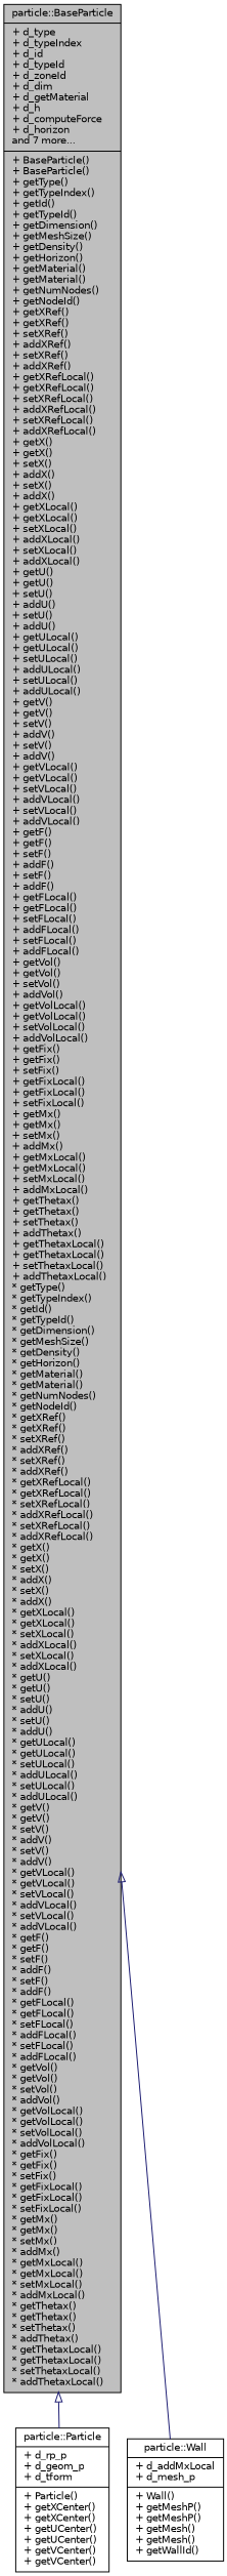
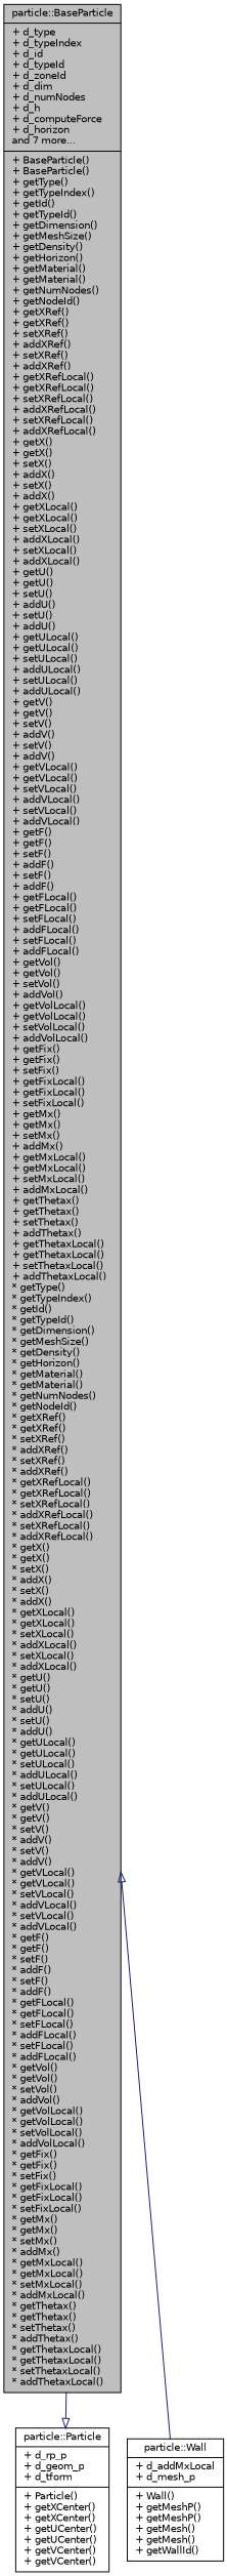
  digraph {
    node [color=black fillcolor=white fontname=Helvetica fontsize=10 shape=record style=filled]
    edge [arrowtail=onormal color=midnightblue dir=back fontname=Helvetica fontsize=10 labelfontname=Helvetica labelfontsize=10 style=solid]
-   n1 [fillcolor=grey75 fontcolor=black height=0.2 label="{particle::BaseParticle\n|+ d_type\l+ d_typeIndex\l+ d_id\l+ d_typeId\l+ d_zoneId\l+ d_dim\l+ d_getMaterial\l+ d_h\l+ d_computeForce\l+ d_horizon\land 7 more...\l|+ BaseParticle()\l+ BaseParticle()\l+ getType()\l+ getTypeIndex()\l+ getId()\l+ getTypeId()\l+ getDimension()\l+ getMeshSize()\l+ getDensity()\l+ getHorizon()\l+ getMaterial()\l+ getMaterial()\l+ getNumNodes()\l+ getNodeId()\l+ getXRef()\l+ getXRef()\l+ setXRef()\l+ addXRef()\l+ setXRef()\l+ addXRef()\l+ getXRefLocal()\l+ getXRefLocal()\l+ setXRefLocal()\l+ addXRefLocal()\l+ setXRefLocal()\l+ addXRefLocal()\l+ getX()\l+ getX()\l+ setX()\l+ addX()\l+ setX()\l+ addX()\l+ getXLocal()\l+ getXLocal()\l+ setXLocal()\l+ addXLocal()\l+ setXLocal()\l+ addXLocal()\l+ getU()\l+ getU()\l+ setU()\l+ addU()\l+ setU()\l+ addU()\l+ getULocal()\l+ getULocal()\l+ setULocal()\l+ addULocal()\l+ setULocal()\l+ addULocal()\l+ getV()\l+ getV()\l+ setV()\l+ addV()\l+ setV()\l+ addV()\l+ getVLocal()\l+ getVLocal()\l+ setVLocal()\l+ addVLocal()\l+ setVLocal()\l+ addVLocal()\l+ getF()\l+ getF()\l+ setF()\l+ addF()\l+ setF()\l+ addF()\l+ getFLocal()\l+ getFLocal()\l+ setFLocal()\l+ addFLocal()\l+ setFLocal()\l+ addFLocal()\l+ getVol()\l+ getVol()\l+ setVol()\l+ addVol()\l+ getVolLocal()\l+ getVolLocal()\l+ setVolLocal()\l+ addVolLocal()\l+ getFix()\l+ getFix()\l+ setFix()\l+ getFixLocal()\l+ getFixLocal()\l+ setFixLocal()\l+ getMx()\l+ getMx()\l+ setMx()\l+ addMx()\l+ getMxLocal()\l+ getMxLocal()\l+ setMxLocal()\l+ addMxLocal()\l+ getThetax()\l+ getThetax()\l+ setThetax()\l+ addThetax()\l+ getThetaxLocal()\l+ getThetaxLocal()\l+ setThetaxLocal()\l+ addThetaxLocal()\l* getType()\l* getTypeIndex()\l* getId()\l* getTypeId()\l* getDimension()\l* getMeshSize()\l* getDensity()\l* getHorizon()\l* getMaterial()\l* getMaterial()\l* getNumNodes()\l* getNodeId()\l* getXRef()\l* getXRef()\l* setXRef()\l* addXRef()\l* setXRef()\l* addXRef()\l* getXRefLocal()\l* getXRefLocal()\l* setXRefLocal()\l* addXRefLocal()\l* setXRefLocal()\l* addXRefLocal()\l* getX()\l* getX()\l* setX()\l* addX()\l* setX()\l* addX()\l* getXLocal()\l* getXLocal()\l* setXLocal()\l* addXLocal()\l* setXLocal()\l* addXLocal()\l* getU()\l* getU()\l* setU()\l* addU()\l* setU()\l* addU()\l* getULocal()\l* getULocal()\l* setULocal()\l* addULocal()\l* setULocal()\l* addULocal()\l* getV()\l* getV()\l* setV()\l* addV()\l* setV()\l* addV()\l* getVLocal()\l* getVLocal()\l* setVLocal()\l* addVLocal()\l* setVLocal()\l* addVLocal()\l* getF()\l* getF()\l* setF()\l* addF()\l* setF()\l* addF()\l* getFLocal()\l* getFLocal()\l* setFLocal()\l* addFLocal()\l* setFLocal()\l* addFLocal()\l* getVol()\l* getVol()\l* setVol()\l* addVol()\l* getVolLocal()\l* getVolLocal()\l* setVolLocal()\l* addVolLocal()\l* getFix()\l* getFix()\l* setFix()\l* getFixLocal()\l* getFixLocal()\l* setFixLocal()\l* getMx()\l* getMx()\l* setMx()\l* addMx()\l* getMxLocal()\l* getMxLocal()\l* setMxLocal()\l* addMxLocal()\l* getThetax()\l* getThetax()\l* setThetax()\l* addThetax()\l* getThetaxLocal()\l* getThetaxLocal()\l* setThetaxLocal()\l* addThetaxLocal()\l}" width=0.4]
+   n1 [fillcolor=grey75 fontcolor=black height=0.2 label="{particle::BaseParticle\n|+ d_type\l+ d_typeIndex\l+ d_id\l+ d_typeId\l+ d_zoneId\l+ d_dim\l+ d_numNodes\l+ d_h\l+ d_computeForce\l+ d_horizon\land 7 more...\l|+ BaseParticle()\l+ BaseParticle()\l+ getType()\l+ getTypeIndex()\l+ getId()\l+ getTypeId()\l+ getDimension()\l+ getMeshSize()\l+ getDensity()\l+ getHorizon()\l+ getMaterial()\l+ getMaterial()\l+ getNumNodes()\l+ getNodeId()\l+ getXRef()\l+ getXRef()\l+ setXRef()\l+ addXRef()\l+ setXRef()\l+ addXRef()\l+ getXRefLocal()\l+ getXRefLocal()\l+ setXRefLocal()\l+ addXRefLocal()\l+ setXRefLocal()\l+ addXRefLocal()\l+ getX()\l+ getX()\l+ setX()\l+ addX()\l+ setX()\l+ addX()\l+ getXLocal()\l+ getXLocal()\l+ setXLocal()\l+ addXLocal()\l+ setXLocal()\l+ addXLocal()\l+ getU()\l+ getU()\l+ setU()\l+ addU()\l+ setU()\l+ addU()\l+ getULocal()\l+ getULocal()\l+ setULocal()\l+ addULocal()\l+ setULocal()\l+ addULocal()\l+ getV()\l+ getV()\l+ setV()\l+ addV()\l+ setV()\l+ addV()\l+ getVLocal()\l+ getVLocal()\l+ setVLocal()\l+ addVLocal()\l+ setVLocal()\l+ addVLocal()\l+ getF()\l+ getF()\l+ setF()\l+ addF()\l+ setF()\l+ addF()\l+ getFLocal()\l+ getFLocal()\l+ setFLocal()\l+ addFLocal()\l+ setFLocal()\l+ addFLocal()\l+ getVol()\l+ getVol()\l+ setVol()\l+ addVol()\l+ getVolLocal()\l+ getVolLocal()\l+ setVolLocal()\l+ addVolLocal()\l+ getFix()\l+ getFix()\l+ setFix()\l+ getFixLocal()\l+ getFixLocal()\l+ setFixLocal()\l+ getMx()\l+ getMx()\l+ setMx()\l+ addMx()\l+ getMxLocal()\l+ getMxLocal()\l+ setMxLocal()\l+ addMxLocal()\l+ getThetax()\l+ getThetax()\l+ setThetax()\l+ addThetax()\l+ getThetaxLocal()\l+ getThetaxLocal()\l+ setThetaxLocal()\l+ addThetaxLocal()\l* getType()\l* getTypeIndex()\l* getId()\l* getTypeId()\l* getDimension()\l* getMeshSize()\l* getDensity()\l* getHorizon()\l* getMaterial()\l* getMaterial()\l* getNumNodes()\l* getNodeId()\l* getXRef()\l* getXRef()\l* setXRef()\l* addXRef()\l* setXRef()\l* addXRef()\l* getXRefLocal()\l* getXRefLocal()\l* setXRefLocal()\l* addXRefLocal()\l* setXRefLocal()\l* addXRefLocal()\l* getX()\l* getX()\l* setX()\l* addX()\l* setX()\l* addX()\l* getXLocal()\l* getXLocal()\l* setXLocal()\l* addXLocal()\l* setXLocal()\l* addXLocal()\l* getU()\l* getU()\l* setU()\l* addU()\l* setU()\l* addU()\l* getULocal()\l* getULocal()\l* setULocal()\l* addULocal()\l* setULocal()\l* addULocal()\l* getV()\l* getV()\l* setV()\l* addV()\l* setV()\l* addV()\l* getVLocal()\l* getVLocal()\l* setVLocal()\l* addVLocal()\l* setVLocal()\l* addVLocal()\l* getF()\l* getF()\l* setF()\l* addF()\l* setF()\l* addF()\l* getFLocal()\l* getFLocal()\l* setFLocal()\l* addFLocal()\l* setFLocal()\l* addFLocal()\l* getVol()\l* getVol()\l* setVol()\l* addVol()\l* getVolLocal()\l* getVolLocal()\l* setVolLocal()\l* addVolLocal()\l* getFix()\l* getFix()\l* setFix()\l* getFixLocal()\l* getFixLocal()\l* setFixLocal()\l* getMx()\l* getMx()\l* setMx()\l* addMx()\l* getMxLocal()\l* getMxLocal()\l* setMxLocal()\l* addMxLocal()\l* getThetax()\l* getThetax()\l* setThetax()\l* addThetax()\l* getThetaxLocal()\l* getThetaxLocal()\l* setThetaxLocal()\l* addThetaxLocal()\l}" width=0.4]
    n2 [height=0.2 label="{particle::Particle\n|+ d_rp_p\l+ d_geom_p\l+ d_tform\l|+ Particle()\l+ getXCenter()\l+ getXCenter()\l+ getUCenter()\l+ getUCenter()\l+ getVCenter()\l+ getVCenter()\l}" width=0.4]
    n3 [height=0.2 label="{particle::Wall\n|+ d_addMxLocal\l+ d_mesh_p\l|+ Wall()\l+ getMeshP()\l+ getMeshP()\l+ getMesh()\l+ getMesh()\l+ getWallId()\l}" width=0.4]
-   n1 -> n2
+   n2 -> n1
    n1 -> n3
  }
